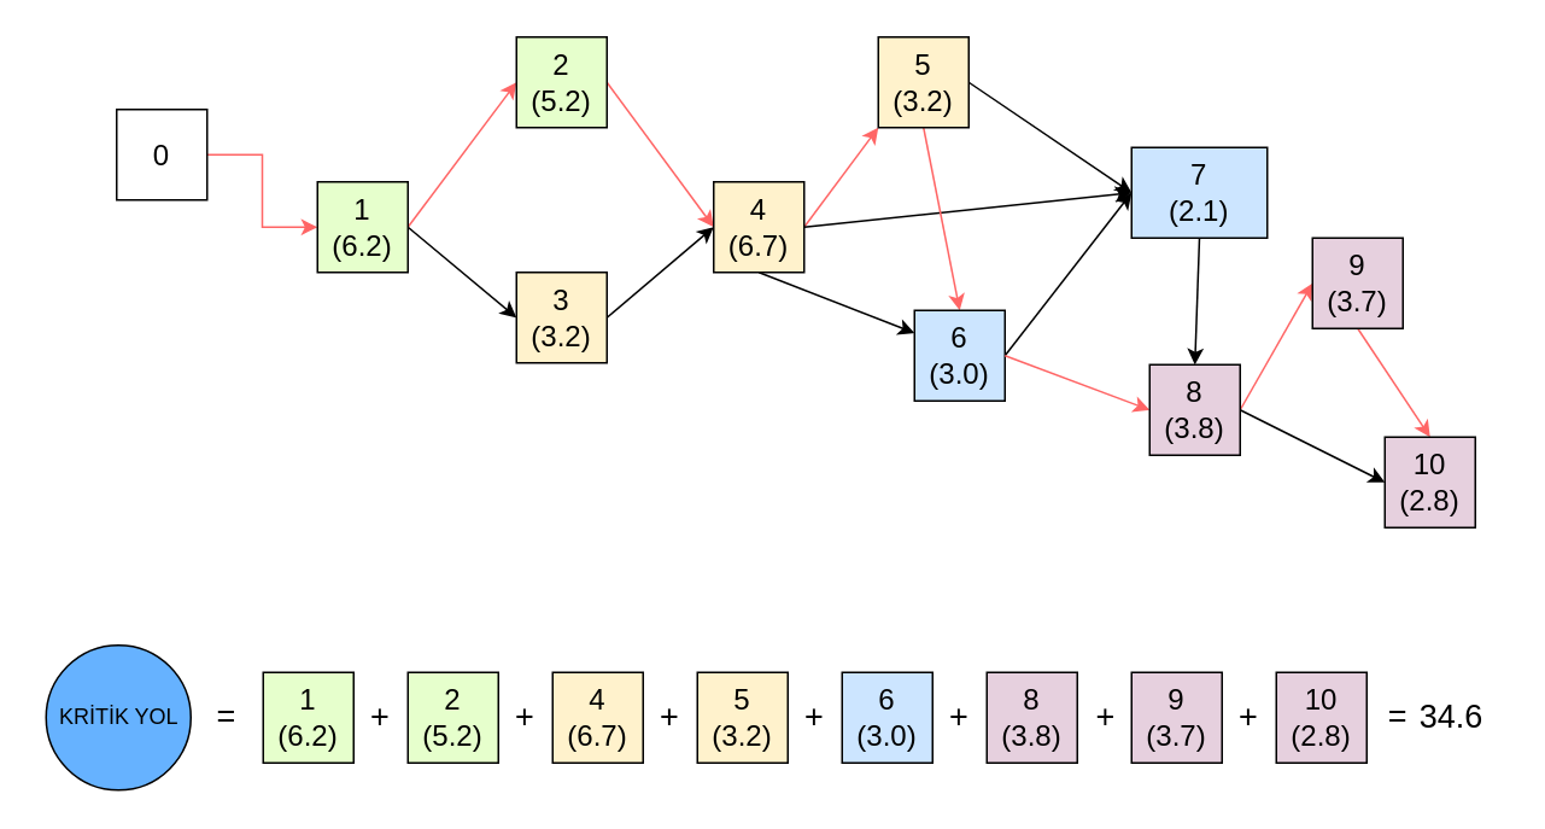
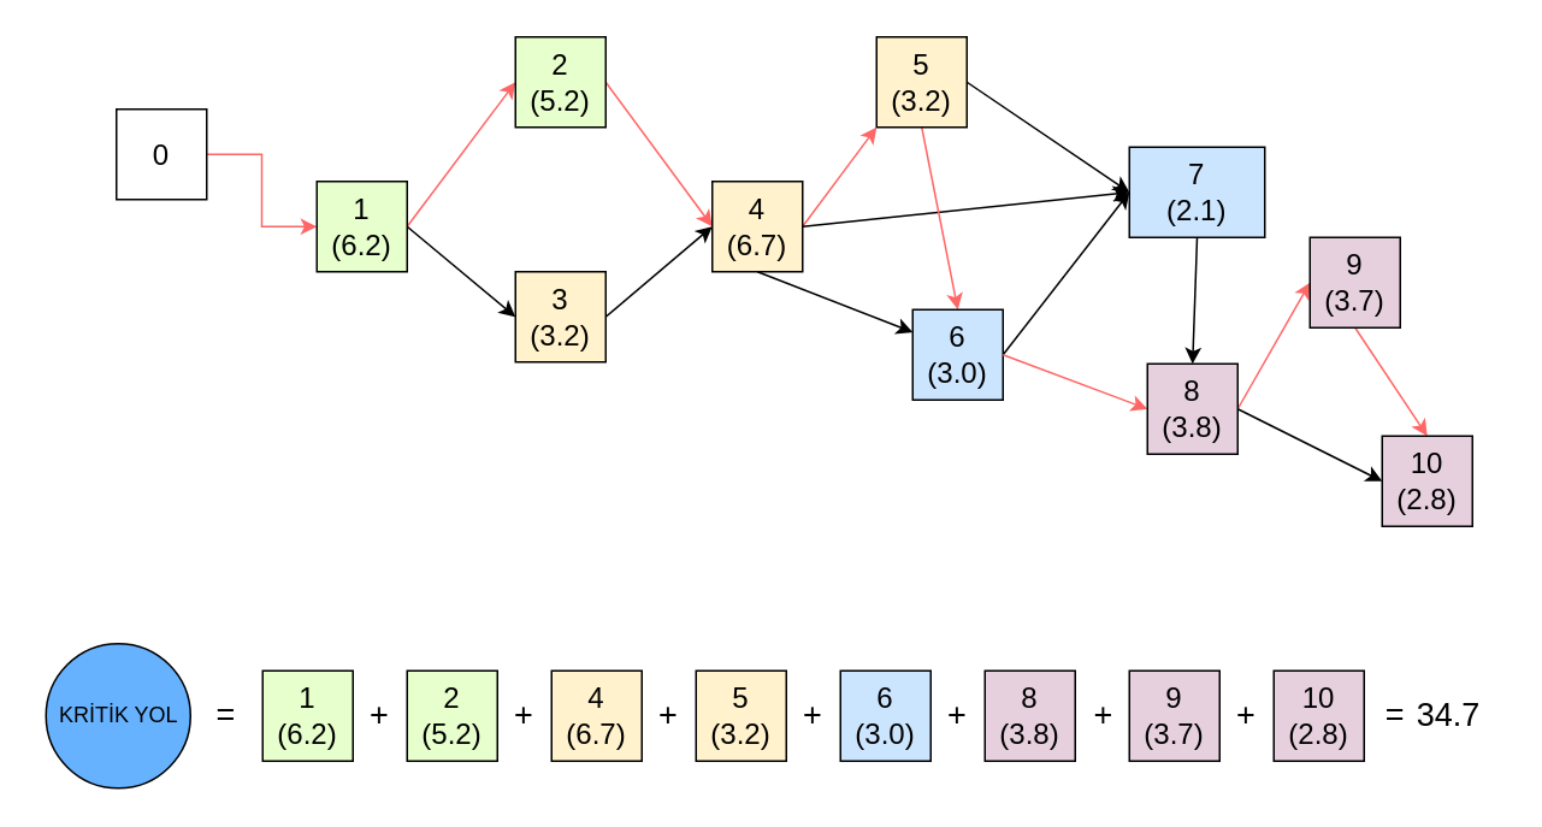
  <mxCell id="0" />
  <mxCell id="1" parent="0" />
  <mxCell id="2" value="" style="ellipse;whiteSpace=wrap;html=1;aspect=fixed;fillColor=#66B2FF;" parent="1" vertex="1"><mxGeometry x="25" y="356" width="80" height="80" as="geometry" /></mxCell>
  <mxCell id="3" value="" style="edgeStyle=orthogonalEdgeStyle;rounded=0;orthogonalLoop=1;jettySize=auto;html=1;entryX=0;entryY=0.5;entryDx=0;entryDy=0;exitX=1;exitY=0.5;exitDx=0;exitDy=0;strokeColor=#FF6666;" parent="1" source="4" target="7" edge="1"><mxGeometry relative="1" as="geometry" /></mxCell>
  <mxCell id="4" value="&lt;font size=&quot;3&quot;&gt;0&lt;/font&gt;" style="whiteSpace=wrap;html=1;aspect=fixed;" parent="1" vertex="1"><mxGeometry x="64" y="60" width="50" height="50" as="geometry" /></mxCell>
  <mxCell id="5" style="edgeStyle=none;rounded=0;orthogonalLoop=1;jettySize=auto;html=1;exitX=1;exitY=0.5;exitDx=0;exitDy=0;entryX=0;entryY=0.5;entryDx=0;entryDy=0;strokeColor=#FF6666;" parent="1" source="7" target="9" edge="1"><mxGeometry relative="1" as="geometry" /></mxCell>
  <mxCell id="6" style="edgeStyle=none;rounded=0;orthogonalLoop=1;jettySize=auto;html=1;exitX=1;exitY=0.5;exitDx=0;exitDy=0;entryX=0;entryY=0.5;entryDx=0;entryDy=0;" parent="1" source="7" target="11" edge="1"><mxGeometry relative="1" as="geometry" /></mxCell>
  <mxCell id="7" value="&lt;font size=&quot;3&quot;&gt;1&lt;br&gt;(6.2)&lt;br&gt;&lt;/font&gt;" style="whiteSpace=wrap;html=1;aspect=fixed;fillColor=#E6FFCC;" parent="1" vertex="1"><mxGeometry x="175" y="100" width="50" height="50" as="geometry" /></mxCell>
  <mxCell id="8" style="edgeStyle=none;rounded=0;orthogonalLoop=1;jettySize=auto;html=1;exitX=1;exitY=0.5;exitDx=0;exitDy=0;entryX=0;entryY=0.5;entryDx=0;entryDy=0;strokeColor=#FF6666;" parent="1" source="9" target="15" edge="1"><mxGeometry relative="1" as="geometry" /></mxCell>
  <mxCell id="9" value="&lt;font size=&quot;3&quot;&gt;2&lt;br&gt;(5.2)&lt;br&gt;&lt;/font&gt;" style="whiteSpace=wrap;html=1;aspect=fixed;fillColor=#E6FFCC;" parent="1" vertex="1"><mxGeometry x="285" y="20" width="50" height="50" as="geometry" /></mxCell>
  <mxCell id="10" style="edgeStyle=none;rounded=0;orthogonalLoop=1;jettySize=auto;html=1;exitX=1;exitY=0.5;exitDx=0;exitDy=0;entryX=0;entryY=0.5;entryDx=0;entryDy=0;" parent="1" source="11" target="15" edge="1"><mxGeometry relative="1" as="geometry"><mxPoint x="414" y="110" as="targetPoint" /></mxGeometry></mxCell>
  <mxCell id="11" value="&lt;font size=&quot;3&quot;&gt;3&lt;br&gt;(3.2)&lt;br&gt;&lt;/font&gt;" style="whiteSpace=wrap;html=1;aspect=fixed;fillColor=#fff2cc;" parent="1" vertex="1"><mxGeometry x="285" y="150" width="50" height="50" as="geometry" /></mxCell>
  <mxCell id="12" value="" style="edgeStyle=none;rounded=0;orthogonalLoop=1;jettySize=auto;html=1;entryX=0;entryY=1;entryDx=0;entryDy=0;exitX=1;exitY=0.5;exitDx=0;exitDy=0;strokeColor=#FF6666;" parent="1" source="15" target="18" edge="1"><mxGeometry relative="1" as="geometry" /></mxCell>
  <mxCell id="13" style="edgeStyle=none;rounded=0;orthogonalLoop=1;jettySize=auto;html=1;exitX=0.5;exitY=1;exitDx=0;exitDy=0;entryX=0;entryY=0.25;entryDx=0;entryDy=0;" parent="1" source="15" target="20" edge="1"><mxGeometry relative="1" as="geometry" /></mxCell>
  <mxCell id="14" style="edgeStyle=none;rounded=0;orthogonalLoop=1;jettySize=auto;html=1;exitX=1;exitY=0.5;exitDx=0;exitDy=0;entryX=0;entryY=0.5;entryDx=0;entryDy=0;" parent="1" source="15" target="22" edge="1"><mxGeometry relative="1" as="geometry" /></mxCell>
  <mxCell id="15" value="&lt;font size=&quot;3&quot;&gt;4&lt;br&gt;(6.7)&lt;br&gt;&lt;/font&gt;" style="whiteSpace=wrap;html=1;aspect=fixed;fillColor=#FFF2CC;" parent="1" vertex="1"><mxGeometry x="394" y="100" width="50" height="50" as="geometry" /></mxCell>
  <mxCell id="16" style="edgeStyle=none;rounded=0;orthogonalLoop=1;jettySize=auto;html=1;exitX=0.5;exitY=1;exitDx=0;exitDy=0;entryX=0.5;entryY=0;entryDx=0;entryDy=0;strokeColor=#FF6666;" parent="1" source="18" target="20" edge="1"><mxGeometry relative="1" as="geometry"><mxPoint x="504" y="210" as="targetPoint" /></mxGeometry></mxCell>
  <mxCell id="17" style="edgeStyle=none;rounded=0;orthogonalLoop=1;jettySize=auto;html=1;exitX=1;exitY=0.5;exitDx=0;exitDy=0;entryX=0;entryY=0.5;entryDx=0;entryDy=0;" parent="1" source="18" target="22" edge="1"><mxGeometry relative="1" as="geometry"><mxPoint x="614" y="240" as="targetPoint" /></mxGeometry></mxCell>
  <mxCell id="18" value="&lt;font size=&quot;3&quot;&gt;5&lt;br&gt;(3.2)&lt;br&gt;&lt;/font&gt;" style="whiteSpace=wrap;html=1;aspect=fixed;fillColor=#FFF2CC;" parent="1" vertex="1"><mxGeometry x="485" y="20" width="50" height="50" as="geometry" /></mxCell>
  <mxCell id="19" value="" style="edgeStyle=none;rounded=0;orthogonalLoop=1;jettySize=auto;html=1;exitX=1;exitY=0.5;exitDx=0;exitDy=0;entryX=0;entryY=0.5;entryDx=0;entryDy=0;" parent="1" source="20" target="22" edge="1"><mxGeometry relative="1" as="geometry"><mxPoint x="714" y="200" as="targetPoint" /></mxGeometry></mxCell>
  <mxCell id="20" value="&lt;font size=&quot;3&quot;&gt;6&lt;br&gt;(3.0)&lt;br&gt;&lt;/font&gt;" style="whiteSpace=wrap;html=1;aspect=fixed;fillColor=#CCE5FF;" parent="1" vertex="1"><mxGeometry x="505" y="171" width="50" height="50" as="geometry" /></mxCell>
  <mxCell id="21" value="" style="edgeStyle=none;rounded=0;orthogonalLoop=1;jettySize=auto;html=1;entryX=0.5;entryY=0;entryDx=0;entryDy=0;exitX=0.5;exitY=1;exitDx=0;exitDy=0;" parent="1" source="22" target="29" edge="1"><mxGeometry relative="1" as="geometry" /></mxCell>
  <mxCell id="22" value="&lt;font size=&quot;3&quot;&gt;7&lt;br&gt;(2.1)&lt;br&gt;&lt;/font&gt;" style="whiteSpace=wrap;html=1;aspect=fixed;fillColor=#CCE5FF;" parent="1" vertex="1"><mxGeometry x="625" y="81" width="75" height="50" as="geometry" /></mxCell>
  <mxCell id="23" value="" style="edgeStyle=none;rounded=0;orthogonalLoop=1;jettySize=auto;html=1;entryX=0;entryY=0.5;entryDx=0;entryDy=0;exitX=1;exitY=0.5;exitDx=0;exitDy=0;strokeColor=#FF6666;" parent="1" source="29" target="27" edge="1"><mxGeometry relative="1" as="geometry" /></mxCell>
  <mxCell id="24" style="edgeStyle=none;rounded=0;orthogonalLoop=1;jettySize=auto;html=1;exitX=1;exitY=0.5;exitDx=0;exitDy=0;entryX=0;entryY=0.5;entryDx=0;entryDy=0;" parent="1" source="29" target="26" edge="1"><mxGeometry relative="1" as="geometry" /></mxCell>
  <mxCell id="25" value="" style="edgeStyle=none;rounded=0;orthogonalLoop=1;jettySize=auto;html=1;entryX=0.5;entryY=0;entryDx=0;entryDy=0;exitX=0.5;exitY=1;exitDx=0;exitDy=0;strokeColor=#FF6666;" parent="1" source="27" target="26" edge="1"><mxGeometry relative="1" as="geometry" /></mxCell>
  <mxCell id="26" value="&lt;font size=&quot;3&quot;&gt;10&lt;br&gt;(2.8)&lt;br&gt;&lt;/font&gt;" style="whiteSpace=wrap;html=1;aspect=fixed;fillColor=#E6D0DE;" parent="1" vertex="1"><mxGeometry x="765" y="241" width="50" height="50" as="geometry" /></mxCell>
  <mxCell id="27" value="&lt;font size=&quot;3&quot;&gt;9&lt;br&gt;(3.7)&lt;br&gt;&lt;/font&gt;" style="whiteSpace=wrap;html=1;aspect=fixed;fillColor=#E6D0DE;" parent="1" vertex="1"><mxGeometry x="725" y="131" width="50" height="50" as="geometry" /></mxCell>
  <mxCell id="28" value="" style="edgeStyle=none;rounded=0;orthogonalLoop=1;jettySize=auto;html=1;exitX=1;exitY=0.5;exitDx=0;exitDy=0;entryX=0;entryY=0.5;entryDx=0;entryDy=0;strokeColor=#FF6666;" parent="1" source="20" target="29" edge="1"><mxGeometry relative="1" as="geometry"><mxPoint x="620" y="266" as="sourcePoint" /><mxPoint x="1105" y="266" as="targetPoint" /></mxGeometry></mxCell>
  <mxCell id="29" value="&lt;font size=&quot;3&quot;&gt;8&lt;br&gt;(3.8)&lt;br&gt;&lt;/font&gt;" style="whiteSpace=wrap;html=1;aspect=fixed;fillColor=#E6D0DE;" parent="1" vertex="1"><mxGeometry x="635" y="201" width="50" height="50" as="geometry" /></mxCell>
  <mxCell id="30" value="KRİTİK YOL" style="text;html=1;align=center;verticalAlign=middle;resizable=0;points=[];autosize=1;strokeColor=none;fillColor=none;" parent="1" vertex="1"><mxGeometry x="20" y="381" width="90" height="30" as="geometry" /></mxCell>
  <mxCell id="31" value="&lt;font size=&quot;3&quot;&gt;1&lt;br&gt;(6.2)&lt;br&gt;&lt;/font&gt;" style="whiteSpace=wrap;html=1;aspect=fixed;fillColor=#E6FFCC;" parent="1" vertex="1"><mxGeometry x="145" y="371" width="50" height="50" as="geometry" /></mxCell>
  <mxCell id="32" value="&lt;font size=&quot;3&quot;&gt;2&lt;br&gt;(5.2)&lt;br&gt;&lt;/font&gt;" style="whiteSpace=wrap;html=1;aspect=fixed;fillColor=#E6FFCC;" parent="1" vertex="1"><mxGeometry x="225" y="371" width="50" height="50" as="geometry" /></mxCell>
  <mxCell id="33" value="&lt;font size=&quot;3&quot;&gt;4&lt;br&gt;(6.7)&lt;br&gt;&lt;/font&gt;" style="whiteSpace=wrap;html=1;aspect=fixed;fillColor=#FFF2CC;" parent="1" vertex="1"><mxGeometry x="305" y="371" width="50" height="50" as="geometry" /></mxCell>
  <mxCell id="34" value="&lt;font size=&quot;3&quot;&gt;5&lt;br&gt;(3.2)&lt;br&gt;&lt;/font&gt;" style="whiteSpace=wrap;html=1;aspect=fixed;fillColor=#FFF2CC;" parent="1" vertex="1"><mxGeometry x="385" y="371" width="50" height="50" as="geometry" /></mxCell>
  <mxCell id="35" value="&lt;font size=&quot;3&quot;&gt;6&lt;br&gt;(3.0)&lt;br&gt;&lt;/font&gt;" style="whiteSpace=wrap;html=1;aspect=fixed;fillColor=#CCE5FF;" parent="1" vertex="1"><mxGeometry x="465" y="371" width="50" height="50" as="geometry" /></mxCell>
  <mxCell id="36" value="&lt;font size=&quot;3&quot;&gt;8&lt;br&gt;(3.8)&lt;br&gt;&lt;/font&gt;" style="whiteSpace=wrap;html=1;aspect=fixed;fillColor=#E6D0DE;" parent="1" vertex="1"><mxGeometry x="545" y="371" width="50" height="50" as="geometry" /></mxCell>
  <mxCell id="37" value="&lt;font size=&quot;3&quot;&gt;9&lt;br&gt;(3.7)&lt;br&gt;&lt;/font&gt;" style="whiteSpace=wrap;html=1;aspect=fixed;fillColor=#E6D0DE;" parent="1" vertex="1"><mxGeometry x="625" y="371" width="50" height="50" as="geometry" /></mxCell>
  <mxCell id="38" value="&lt;font size=&quot;3&quot;&gt;10&lt;br&gt;(2.8)&lt;br&gt;&lt;/font&gt;" style="whiteSpace=wrap;html=1;aspect=fixed;fillColor=#E6D0DE;" parent="1" vertex="1"><mxGeometry x="705" y="371" width="50" height="50" as="geometry" /></mxCell>
  <mxCell id="39" value="&lt;font style=&quot;font-size: 18px;&quot;&gt;=&lt;/font&gt;" style="text;html=1;strokeColor=none;fillColor=none;align=center;verticalAlign=middle;whiteSpace=wrap;rounded=0;" parent="1" vertex="1"><mxGeometry x="95" y="381" width="60" height="30" as="geometry" /></mxCell>
  <mxCell id="40" style="edgeStyle=none;rounded=0;orthogonalLoop=1;jettySize=auto;html=1;exitX=0.5;exitY=1;exitDx=0;exitDy=0;" parent="1" source="39" target="39" edge="1"><mxGeometry relative="1" as="geometry" /></mxCell>
  <mxCell id="41" value="&lt;font style=&quot;font-size: 18px;&quot;&gt;+&lt;/font&gt;" style="text;html=1;strokeColor=none;fillColor=none;align=center;verticalAlign=middle;whiteSpace=wrap;rounded=0;" parent="1" vertex="1"><mxGeometry x="195" y="381" width="30" height="30" as="geometry" /></mxCell>
  <mxCell id="42" value="&lt;font style=&quot;font-size: 18px;&quot;&gt;+&lt;/font&gt;" style="text;html=1;strokeColor=none;fillColor=none;align=center;verticalAlign=middle;whiteSpace=wrap;rounded=0;" parent="1" vertex="1"><mxGeometry x="280" y="381" width="20" height="30" as="geometry" /></mxCell>
  <mxCell id="43" value="&lt;font style=&quot;font-size: 18px;&quot;&gt;+&lt;/font&gt;" style="text;html=1;strokeColor=none;fillColor=none;align=center;verticalAlign=middle;whiteSpace=wrap;rounded=0;" parent="1" vertex="1"><mxGeometry x="601" y="381" width="20" height="30" as="geometry" /></mxCell>
  <mxCell id="44" value="&lt;font style=&quot;font-size: 18px;&quot;&gt;+&lt;/font&gt;" style="text;html=1;strokeColor=none;fillColor=none;align=center;verticalAlign=middle;whiteSpace=wrap;rounded=0;" parent="1" vertex="1"><mxGeometry x="520" y="381" width="20" height="30" as="geometry" /></mxCell>
  <mxCell id="45" value="&lt;font style=&quot;font-size: 18px;&quot;&gt;+&lt;/font&gt;" style="text;html=1;strokeColor=none;fillColor=none;align=center;verticalAlign=middle;whiteSpace=wrap;rounded=0;" parent="1" vertex="1"><mxGeometry x="440" y="381" width="20" height="30" as="geometry" /></mxCell>
  <mxCell id="46" value="&lt;font style=&quot;font-size: 18px;&quot;&gt;+&lt;/font&gt;" style="text;html=1;strokeColor=none;fillColor=none;align=center;verticalAlign=middle;whiteSpace=wrap;rounded=0;" parent="1" vertex="1"><mxGeometry x="360" y="381" width="20" height="30" as="geometry" /></mxCell>
  <mxCell id="47" value="&lt;font style=&quot;font-size: 18px;&quot;&gt;+&lt;/font&gt;" style="text;html=1;strokeColor=none;fillColor=none;align=center;verticalAlign=middle;whiteSpace=wrap;rounded=0;" parent="1" vertex="1"><mxGeometry x="680" y="381" width="20" height="30" as="geometry" /></mxCell>
  <mxCell id="48" value="&lt;font style=&quot;font-size: 18px;&quot;&gt;=&lt;/font&gt;" style="text;html=1;strokeColor=none;fillColor=none;align=center;verticalAlign=middle;whiteSpace=wrap;rounded=0;" parent="1" vertex="1"><mxGeometry x="755" y="381" width="35" height="30" as="geometry" /></mxCell>
- <mxCell id="49" value="&lt;font style=&quot;font-size: 18px;&quot;&gt;34.6&lt;/font&gt;" style="text;html=1;strokeColor=none;fillColor=none;align=center;verticalAlign=middle;whiteSpace=wrap;rounded=0;" parent="1" vertex="1"><mxGeometry x="772" y="381" width="60" height="30" as="geometry" /></mxCell>
+ <mxCell id="49" value="&lt;font style=&quot;font-size: 18px;&quot;&gt;34.7&lt;/font&gt;" style="text;html=1;strokeColor=none;fillColor=none;align=center;verticalAlign=middle;whiteSpace=wrap;rounded=0;" parent="1" vertex="1"><mxGeometry x="772" y="381" width="60" height="30" as="geometry" /></mxCell>
